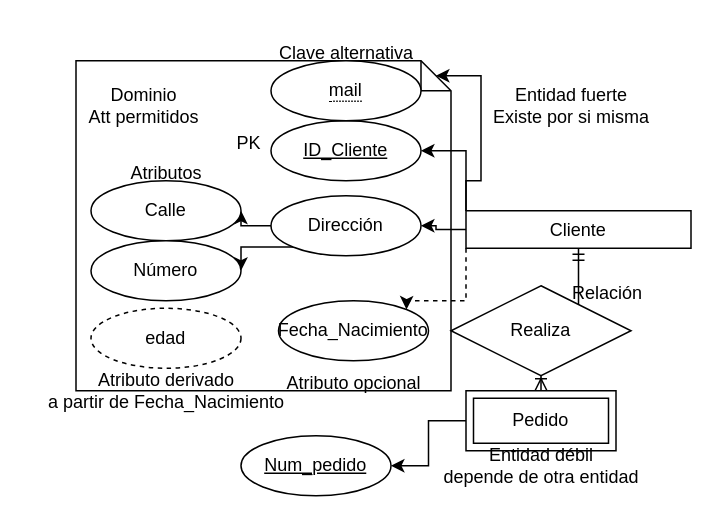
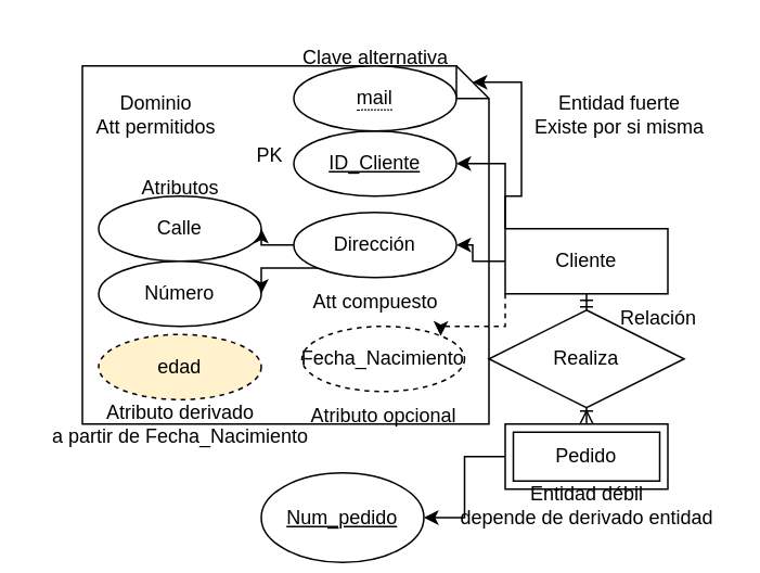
  <mxCell id="0" />
  <mxCell id="1" parent="0" />
  <mxCell id="2" value="" style="shape=note;size=20;whiteSpace=wrap;html=1;" vertex="1" parent="1"><mxGeometry x="50" y="40" width="250" height="220" as="geometry" /></mxCell>
  <mxCell id="3" style="edgeStyle=orthogonalEdgeStyle;rounded=0;orthogonalLoop=1;jettySize=auto;html=1;entryX=0.5;entryY=0;entryDx=0;entryDy=0;endArrow=ERoneToMany;endFill=0;startArrow=ERmandOne;startFill=0;" edge="1" parent="1" source="7" target="9"><mxGeometry relative="1" as="geometry" /></mxCell>
  <mxCell id="4" style="edgeStyle=orthogonalEdgeStyle;rounded=0;orthogonalLoop=1;jettySize=auto;html=1;entryX=1;entryY=0.5;entryDx=0;entryDy=0;" edge="1" parent="1" source="7" target="13"><mxGeometry relative="1" as="geometry" /></mxCell>
  <mxCell id="5" style="edgeStyle=orthogonalEdgeStyle;rounded=0;orthogonalLoop=1;jettySize=auto;html=1;exitX=0;exitY=0;exitDx=0;exitDy=0;entryX=1;entryY=0.5;entryDx=0;entryDy=0;" edge="1" parent="1" source="7" target="10"><mxGeometry relative="1" as="geometry" /></mxCell>
  <mxCell id="6" style="edgeStyle=orthogonalEdgeStyle;rounded=0;orthogonalLoop=1;jettySize=auto;html=1;exitX=0;exitY=1;exitDx=0;exitDy=0;entryX=1;entryY=0;entryDx=0;entryDy=0;dashed=1;" edge="1" parent="1" source="7" target="25"><mxGeometry relative="1" as="geometry"><Array as="points"><mxPoint x="310" y="200" /><mxPoint x="270" y="200" /></Array></mxGeometry></mxCell>
- <mxCell id="7" value="Cliente" style="whiteSpace=wrap;html=1;align=center;" vertex="1" parent="1"><mxGeometry x="310" y="140" width="150" height="25" as="geometry" /></mxCell>
+ <mxCell id="7" value="Cliente" style="whiteSpace=wrap;html=1;align=center;" vertex="1" parent="1"><mxGeometry x="310" y="140" width="100" height="40" as="geometry" /></mxCell>
  <mxCell id="8" style="edgeStyle=orthogonalEdgeStyle;rounded=0;orthogonalLoop=1;jettySize=auto;html=1;exitX=0;exitY=0.5;exitDx=0;exitDy=0;entryX=1;entryY=0.5;entryDx=0;entryDy=0;" edge="1" parent="1" source="9" target="16"><mxGeometry relative="1" as="geometry" /></mxCell>
  <mxCell id="9" value="Pedido" style="shape=ext;margin=3;double=1;whiteSpace=wrap;html=1;align=center;" vertex="1" parent="1"><mxGeometry x="310" y="260" width="100" height="40" as="geometry" /></mxCell>
  <mxCell id="10" value="ID_Cliente" style="ellipse;whiteSpace=wrap;html=1;align=center;fontStyle=4;" vertex="1" parent="1"><mxGeometry x="180" y="80" width="100" height="40" as="geometry" /></mxCell>
  <mxCell id="11" style="edgeStyle=orthogonalEdgeStyle;rounded=0;orthogonalLoop=1;jettySize=auto;html=1;exitX=0;exitY=0.5;exitDx=0;exitDy=0;entryX=1;entryY=0.5;entryDx=0;entryDy=0;" edge="1" parent="1" source="13" target="14"><mxGeometry relative="1" as="geometry" /></mxCell>
  <mxCell id="12" style="edgeStyle=orthogonalEdgeStyle;rounded=0;orthogonalLoop=1;jettySize=auto;html=1;exitX=0;exitY=1;exitDx=0;exitDy=0;entryX=1;entryY=0.5;entryDx=0;entryDy=0;" edge="1" parent="1" source="13" target="15"><mxGeometry relative="1" as="geometry" /></mxCell>
  <mxCell id="13" value="Dirección" style="ellipse;whiteSpace=wrap;html=1;align=center;" vertex="1" parent="1"><mxGeometry x="180" y="130" width="100" height="40" as="geometry" /></mxCell>
  <mxCell id="14" value="Calle" style="ellipse;whiteSpace=wrap;html=1;align=center;" vertex="1" parent="1"><mxGeometry x="60" y="120" width="100" height="40" as="geometry" /></mxCell>
  <mxCell id="15" value="Número" style="ellipse;whiteSpace=wrap;html=1;align=center;" vertex="1" parent="1"><mxGeometry x="60" y="160" width="100" height="40" as="geometry" /></mxCell>
- <mxCell id="16" value="Num_pedido" style="ellipse;whiteSpace=wrap;html=1;align=center;fontStyle=4;" vertex="1" parent="1"><mxGeometry x="160" y="290" width="100" height="40" as="geometry" /></mxCell>
+ <mxCell id="16" value="Num_pedido" style="ellipse;whiteSpace=wrap;html=1;align=center;fontStyle=4;" vertex="1" parent="1"><mxGeometry x="160" y="290" width="100" height="55" as="geometry" /></mxCell>
+ <mxCell id="17" value="Att compuesto" style="text;html=1;align=center;verticalAlign=middle;resizable=0;points=[];autosize=1;strokeColor=none;fillColor=none;" vertex="1" parent="1"><mxGeometry x="180" y="170" width="100" height="30" as="geometry" /></mxCell>
  <mxCell id="18" value="PK" style="text;html=1;align=center;verticalAlign=middle;resizable=0;points=[];autosize=1;strokeColor=none;fillColor=none;" vertex="1" parent="1"><mxGeometry x="145" y="80" width="40" height="30" as="geometry" /></mxCell>
  <mxCell id="19" value="Entidad fuerte&lt;br&gt;Existe por si misma" style="text;html=1;align=center;verticalAlign=middle;resizable=0;points=[];autosize=1;strokeColor=none;fillColor=none;" vertex="1" parent="1"><mxGeometry x="315" y="50" width="130" height="40" as="geometry" /></mxCell>
- <mxCell id="20" value="Entidad débil&lt;br&gt;depende de otra entidad" style="text;html=1;align=center;verticalAlign=middle;resizable=0;points=[];autosize=1;strokeColor=none;fillColor=none;" vertex="1" parent="1"><mxGeometry x="285" y="290" width="150" height="40" as="geometry" /></mxCell>
+ <mxCell id="20" value="Entidad débil&lt;br&gt;depende de derivado entidad" style="text;html=1;align=center;verticalAlign=middle;resizable=0;points=[];autosize=1;strokeColor=none;fillColor=none;" vertex="1" parent="1"><mxGeometry x="285" y="290" width="150" height="40" as="geometry" /></mxCell>
  <mxCell id="21" value="Atributos" style="text;html=1;align=center;verticalAlign=middle;resizable=0;points=[];autosize=1;strokeColor=none;fillColor=none;" vertex="1" parent="1"><mxGeometry x="75" y="100" width="70" height="30" as="geometry" /></mxCell>
  <mxCell id="22" value="Dominio&lt;br&gt;Att permitidos" style="text;html=1;align=center;verticalAlign=middle;resizable=0;points=[];autosize=1;strokeColor=none;fillColor=none;" vertex="1" parent="1"><mxGeometry x="45" y="50" width="100" height="40" as="geometry" /></mxCell>
  <mxCell id="23" value="Realiza" style="shape=rhombus;perimeter=rhombusPerimeter;whiteSpace=wrap;html=1;align=center;" vertex="1" parent="1"><mxGeometry x="300" y="190" width="120" height="60" as="geometry" /></mxCell>
  <mxCell id="24" value="Relación" style="text;html=1;align=center;verticalAlign=middle;resizable=0;points=[];autosize=1;strokeColor=none;fillColor=none;" vertex="1" parent="1"><mxGeometry x="369" y="180" width="70" height="30" as="geometry" /></mxCell>
- <mxCell id="25" value="Fecha_Nacimiento" style="ellipse;whiteSpace=wrap;html=1;align=center;" vertex="1" parent="1"><mxGeometry x="185" y="200" width="100" height="40" as="geometry" /></mxCell>
- <mxCell id="26" value="edad" style="ellipse;whiteSpace=wrap;html=1;align=center;dashed=1;" vertex="1" parent="1"><mxGeometry x="60" y="205" width="100" height="40" as="geometry" /></mxCell>
+ <mxCell id="25" value="Fecha_Nacimiento" style="ellipse;whiteSpace=wrap;html=1;align=center;dashed=1;" vertex="1" parent="1"><mxGeometry x="185" y="200" width="100" height="40" as="geometry" /></mxCell>
+ <mxCell id="26" value="edad" style="ellipse;whiteSpace=wrap;html=1;align=center;dashed=1;fillColor=#fff2cc;" vertex="1" parent="1"><mxGeometry x="60" y="205" width="100" height="40" as="geometry" /></mxCell>
  <mxCell id="27" value="Atributo derivado&lt;br&gt;a partir de Fecha_Nacimiento" style="text;html=1;align=center;verticalAlign=middle;resizable=0;points=[];autosize=1;strokeColor=none;fillColor=none;" vertex="1" parent="1"><mxGeometry x="20" y="240" width="180" height="40" as="geometry" /></mxCell>
  <mxCell id="28" value="Atributo opcional" style="text;html=1;align=center;verticalAlign=middle;resizable=0;points=[];autosize=1;strokeColor=none;fillColor=none;" vertex="1" parent="1"><mxGeometry x="180" y="240" width="110" height="30" as="geometry" /></mxCell>
  <mxCell id="29" value="&lt;span style=&quot;border-bottom: 1px dotted&quot;&gt;mail&lt;/span&gt;" style="ellipse;whiteSpace=wrap;html=1;align=center;" vertex="1" parent="1"><mxGeometry x="180" y="40" width="100" height="40" as="geometry" /></mxCell>
  <mxCell id="30" style="edgeStyle=orthogonalEdgeStyle;rounded=0;orthogonalLoop=1;jettySize=auto;html=1;exitX=0;exitY=0;exitDx=0;exitDy=0;entryX=0;entryY=0;entryDx=240;entryDy=10;entryPerimeter=0;" edge="1" parent="1" source="7" target="2"><mxGeometry relative="1" as="geometry" /></mxCell>
  <mxCell id="31" value="Clave alternativa" style="text;html=1;align=center;verticalAlign=middle;resizable=0;points=[];autosize=1;strokeColor=none;fillColor=none;" vertex="1" parent="1"><mxGeometry x="175" y="20" width="110" height="30" as="geometry" /></mxCell>
